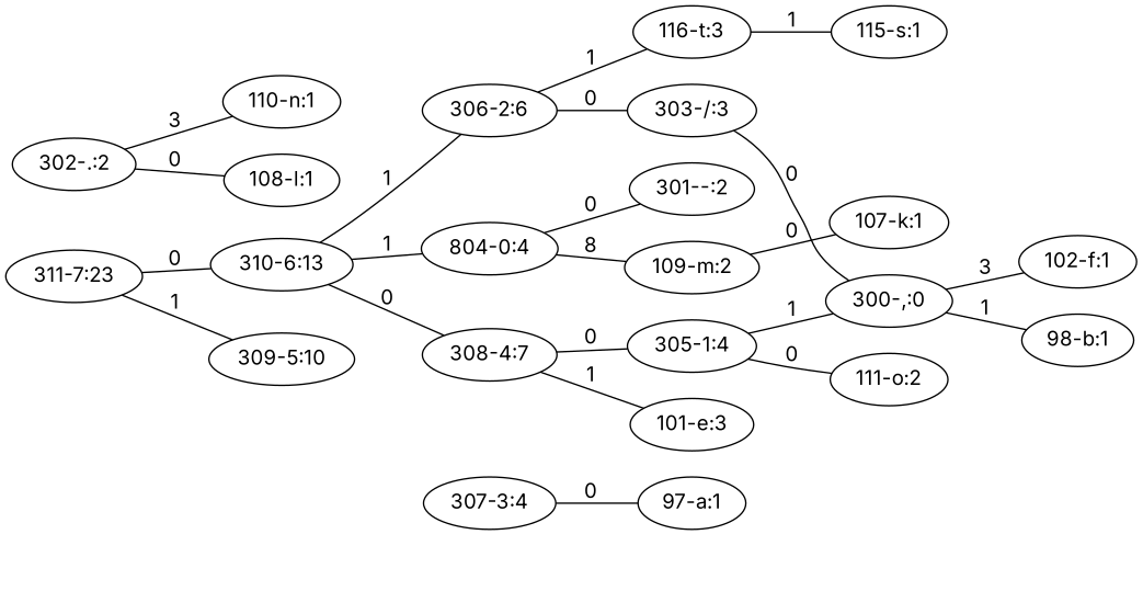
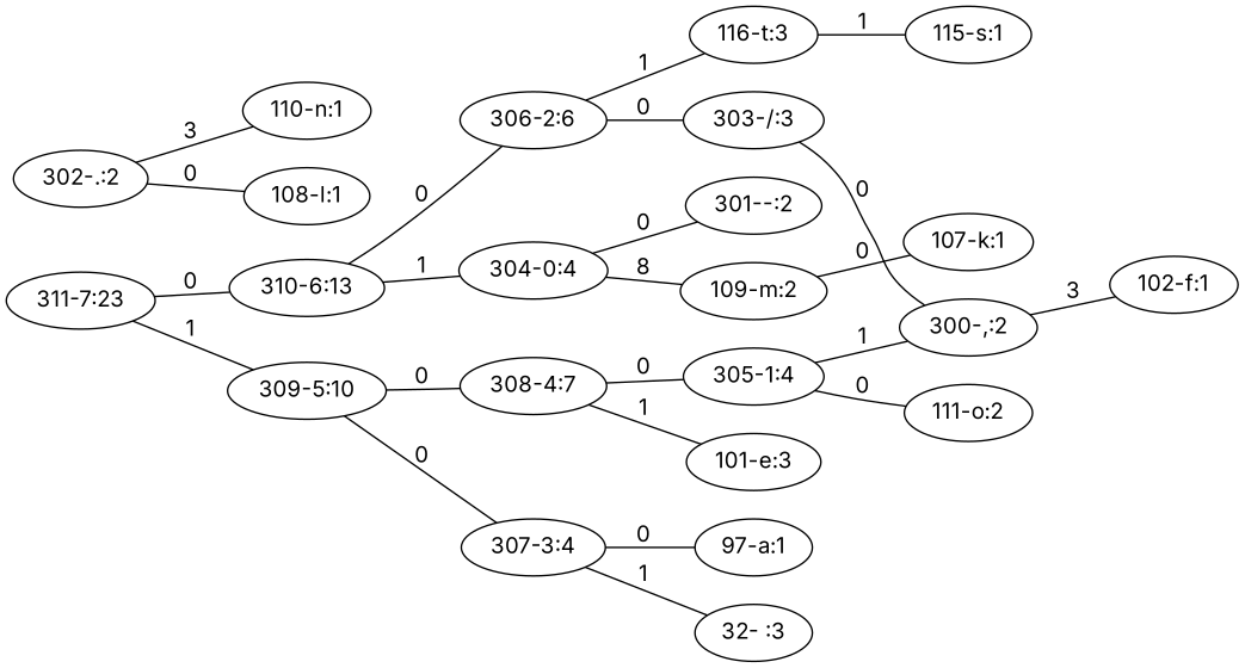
  graph {
    fontname=Inter
    rankdir=LR
    node [fontname=Inter]
    edge [fontname=Inter]
    "311-7:23"
    "310-6:13"
    "309-5:10"
    "308-4:7"
    "306-2:6"
-   "304-0:4" [label="804-0:4"]
+   "304-0:4"
    n7 [label="307-3:4"]
    "305-1:4"
    "101-e:3"
    "303-/:3"
    "116-t:3"
    n12 [label="97-a:1"]
+   "32- :3"
    "109-m:2"
    "301--:2"
    "111-o:2"
-   "300-,:2" [label="300-,:0"]
+   "300-,:2"
    "115-s:1"
    "302-.:2"
    "110-n:1"
    "108-l:1"
    "102-f:1"
-   "98-b:1"
    "107-k:1"
    "311-7:23" -- "310-6:13" [label=0]
    "311-7:23" -- "309-5:10" [label=1]
-   "310-6:13" -- "308-4:7" [label=0]
-   "310-6:13" -- "306-2:6" [label=1]
+   "309-5:10" -- "308-4:7" [label=0]
+   "310-6:13" -- "306-2:6" [label=0]
    "310-6:13" -- "304-0:4" [label=1]
+   "309-5:10" -- n7 [label=0]
    "308-4:7" -- "305-1:4" [label=0]
    "308-4:7" -- "101-e:3" [label=1]
    "306-2:6" -- "303-/:3" [label=0]
    "306-2:6" -- "116-t:3" [label=1]
    "304-0:4" -- "109-m:2" [label=8]
    "304-0:4" -- "301--:2" [label=0]
    n7 -- n12 [label=0]
+   n7 -- "32- :3" [label=1]
    "305-1:4" -- "111-o:2" [label=0]
    "305-1:4" -- "300-,:2" [label=1]
    "303-/:3" -- "300-,:2" [label=0]
    "116-t:3" -- "115-s:1" [label=1]
    "109-m:2" -- "107-k:1" [label=0]
    "300-,:2" -- "102-f:1" [label=3]
-   "300-,:2" -- "98-b:1" [label=1]
    "302-.:2" -- "110-n:1" [label=3]
    "302-.:2" -- "108-l:1" [label=0]
  }
